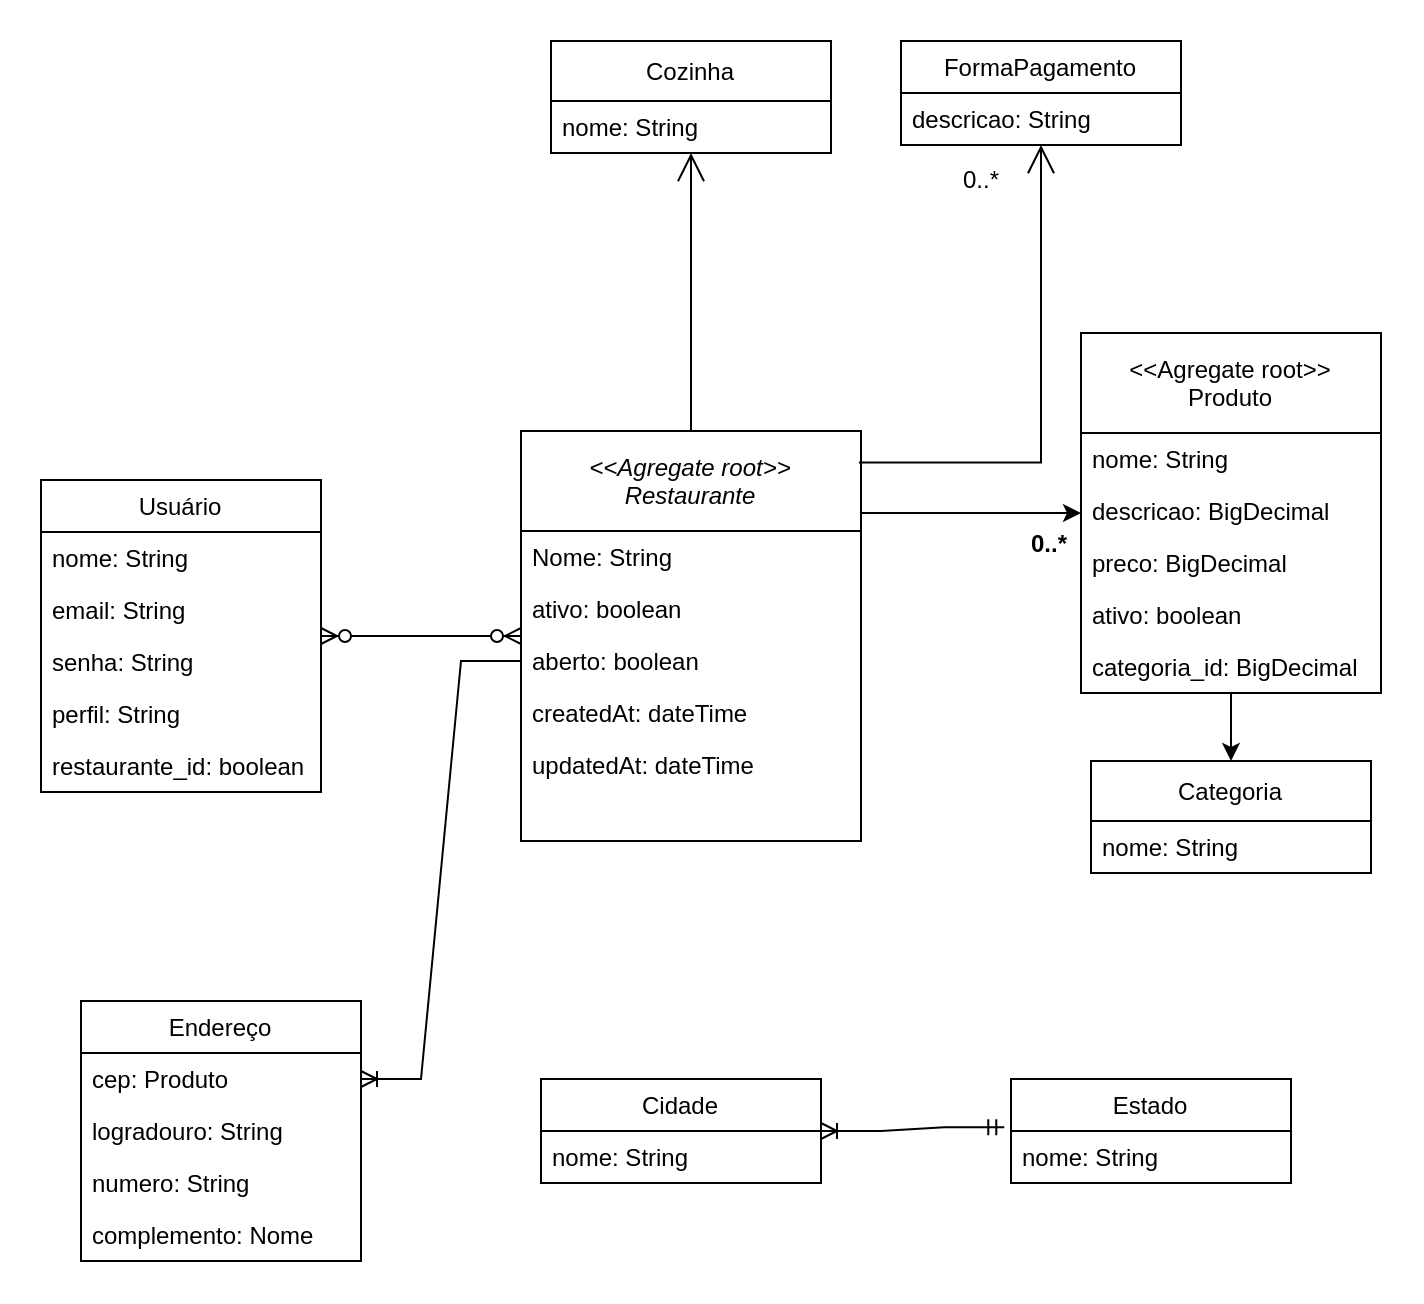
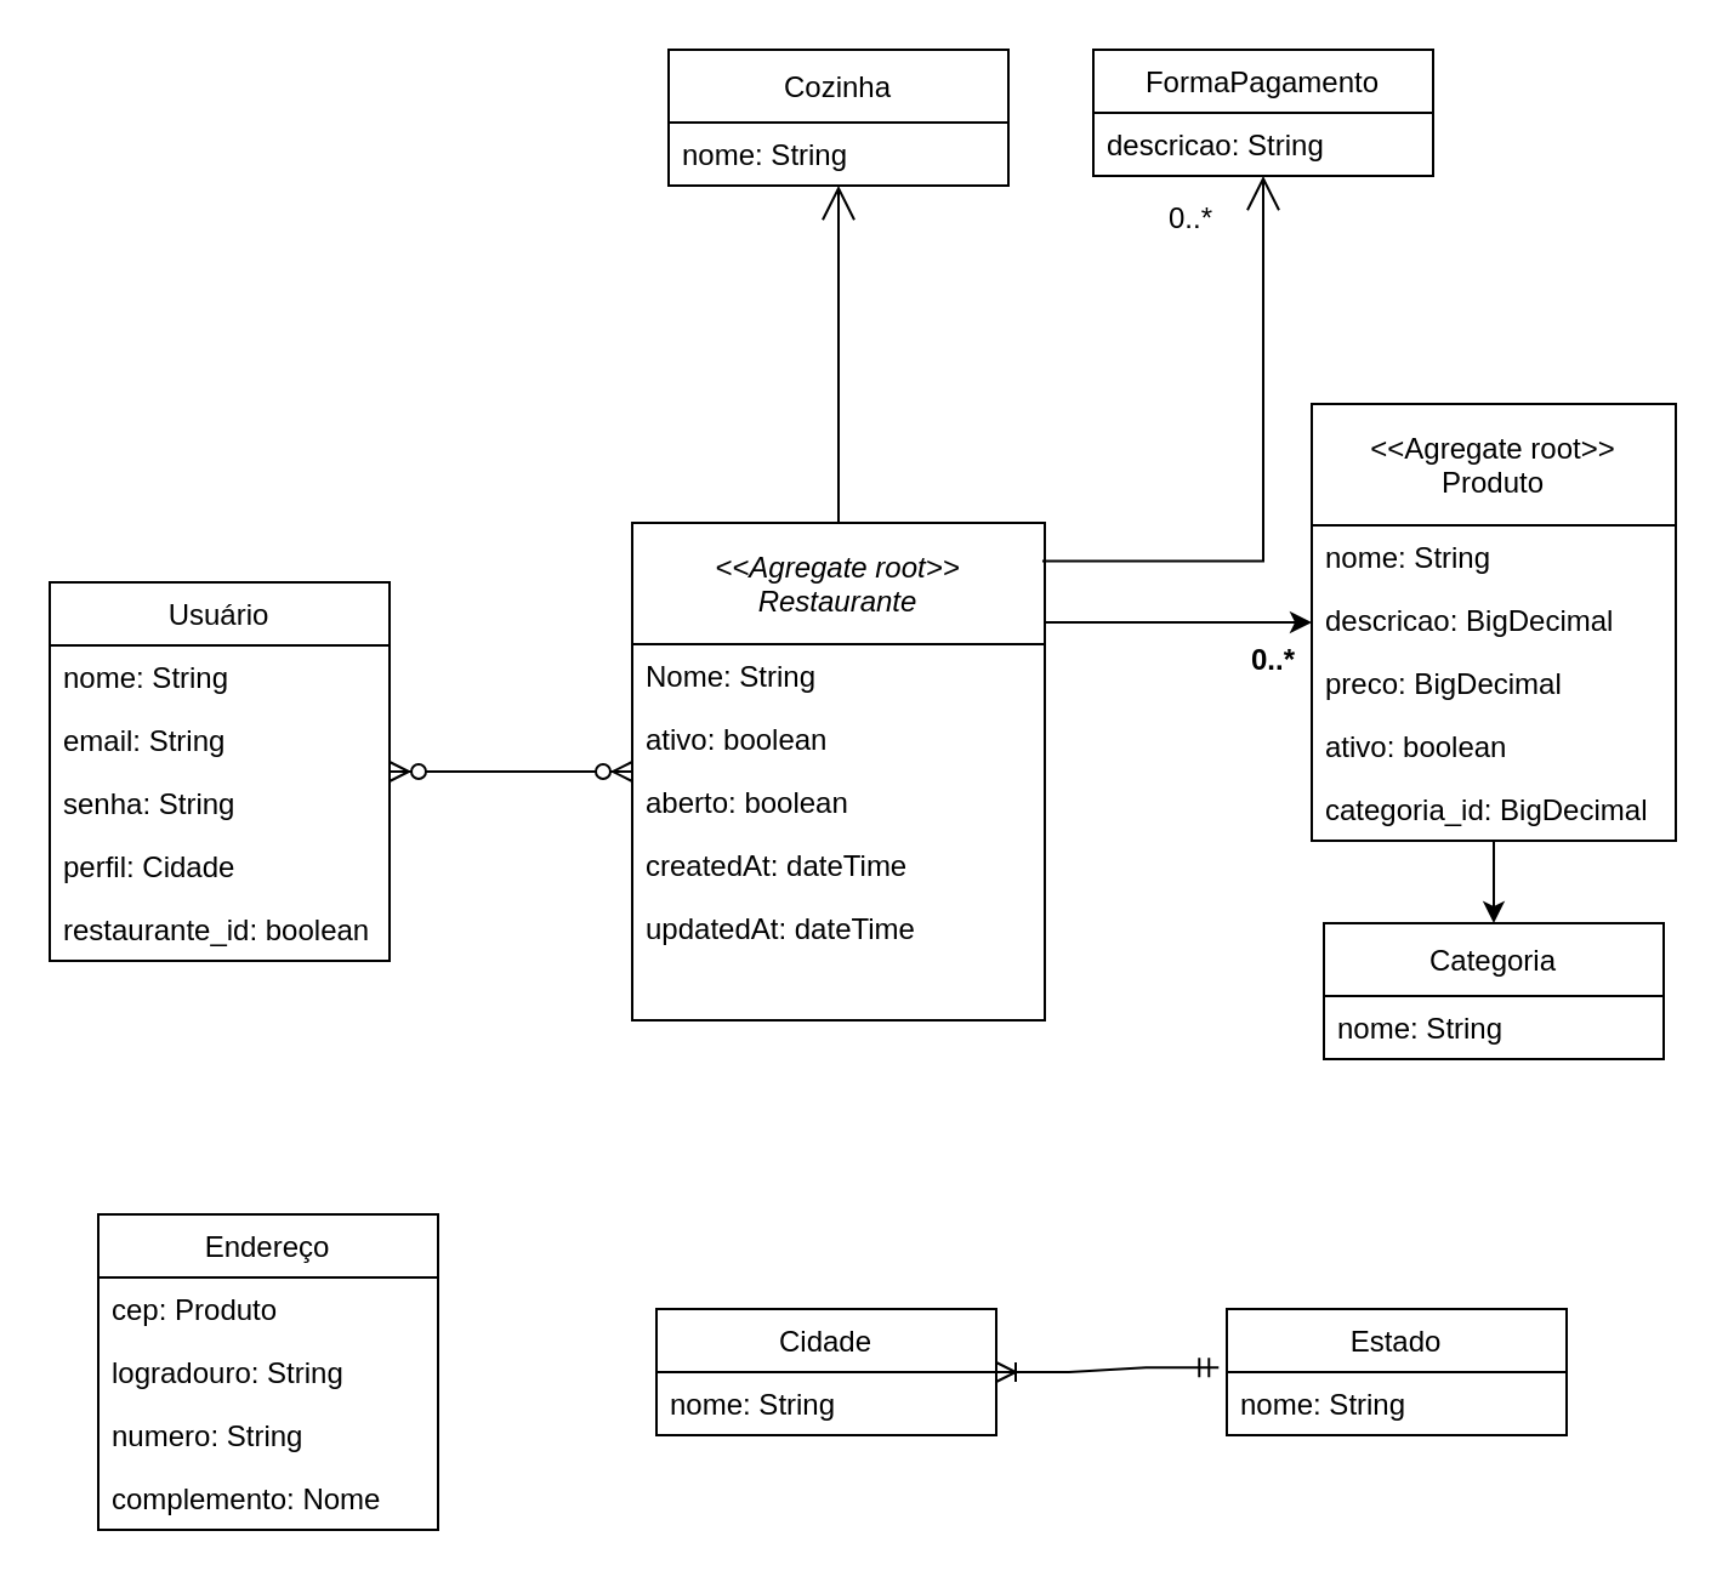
  <mxCell id="0" />
  <mxCell id="1" parent="0" />
  <mxCell id="2" value="&lt;&lt;Agregate root&gt;&gt;&#10;Restaurante" style="swimlane;fontStyle=2;align=center;verticalAlign=middle;childLayout=stackLayout;horizontal=1;startSize=50;horizontalStack=0;resizeParent=1;resizeLast=0;collapsible=1;marginBottom=0;rounded=0;shadow=0;strokeWidth=1;" parent="1" vertex="1"><mxGeometry x="260" y="215" width="170" height="205" as="geometry"><mxRectangle x="240" y="280" width="160" height="40" as="alternateBounds" /></mxGeometry></mxCell>
  <mxCell id="3" value="Nome: String" style="text;align=left;verticalAlign=top;spacingLeft=4;spacingRight=4;overflow=hidden;rotatable=0;points=[[0,0.5],[1,0.5]];portConstraint=eastwest;" parent="2" vertex="1"><mxGeometry y="50" width="170" height="26" as="geometry" /></mxCell>
  <mxCell id="4" value="ativo: boolean" style="text;align=left;verticalAlign=top;spacingLeft=4;spacingRight=4;overflow=hidden;rotatable=0;points=[[0,0.5],[1,0.5]];portConstraint=eastwest;rounded=0;shadow=0;html=0;" parent="2" vertex="1"><mxGeometry y="76" width="170" height="26" as="geometry" /></mxCell>
  <mxCell id="5" value="aberto: boolean" style="text;align=left;verticalAlign=top;spacingLeft=4;spacingRight=4;overflow=hidden;rotatable=0;points=[[0,0.5],[1,0.5]];portConstraint=eastwest;rounded=0;shadow=0;html=0;" parent="2" vertex="1"><mxGeometry y="102" width="170" height="26" as="geometry" /></mxCell>
  <mxCell id="6" value="createdAt: dateTime" style="text;align=left;verticalAlign=top;spacingLeft=4;spacingRight=4;overflow=hidden;rotatable=0;points=[[0,0.5],[1,0.5]];portConstraint=eastwest;" parent="2" vertex="1"><mxGeometry y="128" width="170" height="26" as="geometry" /></mxCell>
  <mxCell id="7" value="updatedAt: dateTime" style="text;align=left;verticalAlign=top;spacingLeft=4;spacingRight=4;overflow=hidden;rotatable=0;points=[[0,0.5],[1,0.5]];portConstraint=eastwest;" parent="2" vertex="1"><mxGeometry y="154" width="170" height="24" as="geometry" /></mxCell>
  <mxCell id="8" value="" style="line;html=1;strokeWidth=1;align=left;verticalAlign=middle;spacingTop=-1;spacingLeft=3;spacingRight=3;rotatable=0;labelPosition=right;points=[];portConstraint=eastwest;" parent="2" vertex="1"><mxGeometry y="178" width="170" as="geometry" /></mxCell>
  <mxCell id="9" value="" style="endArrow=open;endFill=1;endSize=12;html=1;rounded=0;edgeStyle=orthogonalEdgeStyle;exitX=0.5;exitY=0;exitDx=0;exitDy=0;" parent="1" source="2" target="10" edge="1"><mxGeometry width="160" relative="1" as="geometry"><mxPoint x="280" y="-50" as="sourcePoint" /><mxPoint x="250" y="27.012" as="targetPoint" /></mxGeometry></mxCell>
  <mxCell id="10" value="Cozinha" style="swimlane;fontStyle=0;childLayout=stackLayout;horizontal=1;startSize=30;fillColor=none;horizontalStack=0;resizeParent=1;resizeParentMax=0;resizeLast=0;collapsible=1;marginBottom=0;spacingTop=3;perimeterSpacing=0;spacingBottom=3;" parent="1" vertex="1"><mxGeometry x="275" y="20" width="140" height="56" as="geometry"><mxRectangle x="230" y="110" width="130" height="30" as="alternateBounds" /></mxGeometry></mxCell>
  <mxCell id="11" value="nome: String" style="text;strokeColor=none;fillColor=none;align=left;verticalAlign=top;spacingLeft=4;spacingRight=4;overflow=hidden;rotatable=0;points=[[0,0.5],[1,0.5]];portConstraint=eastwest;" parent="10" vertex="1"><mxGeometry y="30" width="140" height="26" as="geometry" /></mxCell>
  <mxCell id="12" value="FormaPagamento" style="swimlane;fontStyle=0;childLayout=stackLayout;horizontal=1;startSize=26;fillColor=none;horizontalStack=0;resizeParent=1;resizeParentMax=0;resizeLast=0;collapsible=1;marginBottom=0;" parent="1" vertex="1"><mxGeometry x="450" y="20" width="140" height="52" as="geometry" /></mxCell>
  <mxCell id="13" value="descricao: String" style="text;strokeColor=none;fillColor=none;align=left;verticalAlign=top;spacingLeft=4;spacingRight=4;overflow=hidden;rotatable=0;points=[[0,0.5],[1,0.5]];portConstraint=eastwest;" parent="12" vertex="1"><mxGeometry y="26" width="140" height="26" as="geometry" /></mxCell>
  <mxCell id="14" value="" style="endArrow=open;endFill=1;endSize=12;html=1;rounded=0;edgeStyle=orthogonalEdgeStyle;exitX=0.994;exitY=0.077;exitDx=0;exitDy=0;exitPerimeter=0;" parent="1" source="2" target="12" edge="1"><mxGeometry width="160" relative="1" as="geometry"><mxPoint x="434" y="230" as="sourcePoint" /><mxPoint x="275" y="96" as="targetPoint" /></mxGeometry></mxCell>
  <mxCell id="15" value="&lt;&lt;Agregate root&gt;&gt;&#10;Produto" style="swimlane;fontStyle=0;childLayout=stackLayout;horizontal=1;startSize=50;fillColor=none;horizontalStack=0;resizeParent=1;resizeParentMax=0;resizeLast=0;collapsible=1;marginBottom=0;" parent="1" vertex="1"><mxGeometry x="540" y="166" width="150" height="180" as="geometry" /></mxCell>
  <mxCell id="16" value="nome: String" style="text;strokeColor=none;fillColor=none;align=left;verticalAlign=top;spacingLeft=4;spacingRight=4;overflow=hidden;rotatable=0;points=[[0,0.5],[1,0.5]];portConstraint=eastwest;" parent="15" vertex="1"><mxGeometry y="50" width="150" height="26" as="geometry" /></mxCell>
  <mxCell id="17" value="descricao: BigDecimal" style="text;strokeColor=none;fillColor=none;align=left;verticalAlign=top;spacingLeft=4;spacingRight=4;overflow=hidden;rotatable=0;points=[[0,0.5],[1,0.5]];portConstraint=eastwest;" parent="15" vertex="1"><mxGeometry y="76" width="150" height="26" as="geometry" /></mxCell>
  <mxCell id="18" value="preco: BigDecimal" style="text;strokeColor=none;fillColor=none;align=left;verticalAlign=top;spacingLeft=4;spacingRight=4;overflow=hidden;rotatable=0;points=[[0,0.5],[1,0.5]];portConstraint=eastwest;" parent="15" vertex="1"><mxGeometry y="102" width="150" height="26" as="geometry" /></mxCell>
  <mxCell id="19" value="ativo: boolean" style="text;strokeColor=none;fillColor=none;align=left;verticalAlign=top;spacingLeft=4;spacingRight=4;overflow=hidden;rotatable=0;points=[[0,0.5],[1,0.5]];portConstraint=eastwest;" parent="15" vertex="1"><mxGeometry y="128" width="150" height="26" as="geometry" /></mxCell>
  <mxCell id="20" value="categoria_id: BigDecimal" style="text;strokeColor=none;fillColor=none;align=left;verticalAlign=top;spacingLeft=4;spacingRight=4;overflow=hidden;rotatable=0;points=[[0,0.5],[1,0.5]];portConstraint=eastwest;" parent="15" vertex="1"><mxGeometry y="154" width="150" height="26" as="geometry" /></mxCell>
  <mxCell id="21" value="" style="endArrow=classic;html=1;rounded=0;exitX=1;exitY=0.2;exitDx=0;exitDy=0;exitPerimeter=0;" parent="1" source="2" target="15" edge="1"><mxGeometry width="50" height="50" relative="1" as="geometry"><mxPoint x="435" y="244" as="sourcePoint" /><mxPoint x="500" y="250" as="targetPoint" /></mxGeometry></mxCell>
  <mxCell id="22" value="0..*" style="text;html=1;resizable=0;autosize=1;align=center;verticalAlign=middle;points=[];fillColor=none;strokeColor=none;rounded=0;fontStyle=1" parent="1" vertex="1"><mxGeometry x="509" y="262" width="30" height="20" as="geometry" /></mxCell>
  <mxCell id="23" value="0..*" style="text;html=1;resizable=0;autosize=1;align=center;verticalAlign=middle;points=[];fillColor=none;strokeColor=none;rounded=0;" parent="1" vertex="1"><mxGeometry x="475" y="80" width="30" height="20" as="geometry" /></mxCell>
  <mxCell id="24" value="Usuário" style="swimlane;fontStyle=0;childLayout=stackLayout;horizontal=1;startSize=26;fillColor=none;horizontalStack=0;resizeParent=1;resizeParentMax=0;resizeLast=0;collapsible=1;marginBottom=0;" parent="1" vertex="1"><mxGeometry x="20" y="239.5" width="140" height="156" as="geometry" /></mxCell>
  <mxCell id="25" value="nome: String" style="text;strokeColor=none;fillColor=none;align=left;verticalAlign=top;spacingLeft=4;spacingRight=4;overflow=hidden;rotatable=0;points=[[0,0.5],[1,0.5]];portConstraint=eastwest;" parent="24" vertex="1"><mxGeometry y="26" width="140" height="26" as="geometry" /></mxCell>
  <mxCell id="26" value="email: String" style="text;strokeColor=none;fillColor=none;align=left;verticalAlign=top;spacingLeft=4;spacingRight=4;overflow=hidden;rotatable=0;points=[[0,0.5],[1,0.5]];portConstraint=eastwest;" parent="24" vertex="1"><mxGeometry y="52" width="140" height="26" as="geometry" /></mxCell>
  <mxCell id="27" value="senha: String" style="text;strokeColor=none;fillColor=none;align=left;verticalAlign=top;spacingLeft=4;spacingRight=4;overflow=hidden;rotatable=0;points=[[0,0.5],[1,0.5]];portConstraint=eastwest;" parent="24" vertex="1"><mxGeometry y="78" width="140" height="26" as="geometry" /></mxCell>
- <mxCell id="28" value="perfil: String" style="text;strokeColor=none;fillColor=none;align=left;verticalAlign=top;spacingLeft=4;spacingRight=4;overflow=hidden;rotatable=0;points=[[0,0.5],[1,0.5]];portConstraint=eastwest;" parent="24" vertex="1"><mxGeometry y="104" width="140" height="26" as="geometry" /></mxCell>
+ <mxCell id="28" value="perfil: Cidade" style="text;strokeColor=none;fillColor=none;align=left;verticalAlign=top;spacingLeft=4;spacingRight=4;overflow=hidden;rotatable=0;points=[[0,0.5],[1,0.5]];portConstraint=eastwest;" parent="24" vertex="1"><mxGeometry y="104" width="140" height="26" as="geometry" /></mxCell>
  <mxCell id="29" value="restaurante_id: boolean" style="text;strokeColor=none;fillColor=none;align=left;verticalAlign=top;spacingLeft=4;spacingRight=4;overflow=hidden;rotatable=0;points=[[0,0.5],[1,0.5]];portConstraint=eastwest;" parent="24" vertex="1"><mxGeometry y="130" width="140" height="26" as="geometry" /></mxCell>
  <mxCell id="30" value="" style="edgeStyle=entityRelationEdgeStyle;fontSize=12;html=1;endArrow=ERzeroToMany;endFill=1;startArrow=ERzeroToMany;rounded=0;" parent="1" source="24" target="2" edge="1"><mxGeometry width="100" height="100" relative="1" as="geometry"><mxPoint x="310" y="430" as="sourcePoint" /><mxPoint x="170" y="340" as="targetPoint" /></mxGeometry></mxCell>
  <mxCell id="31" value="Endereço" style="swimlane;fontStyle=0;childLayout=stackLayout;horizontal=1;startSize=26;fillColor=none;horizontalStack=0;resizeParent=1;resizeParentMax=0;resizeLast=0;collapsible=1;marginBottom=0;" parent="1" vertex="1"><mxGeometry x="40" y="500" width="140" height="130" as="geometry" /></mxCell>
  <mxCell id="32" value="cep: Produto" style="text;strokeColor=none;fillColor=none;align=left;verticalAlign=top;spacingLeft=4;spacingRight=4;overflow=hidden;rotatable=0;points=[[0,0.5],[1,0.5]];portConstraint=eastwest;" parent="31" vertex="1"><mxGeometry y="26" width="140" height="26" as="geometry" /></mxCell>
  <mxCell id="33" value="logradouro: String" style="text;strokeColor=none;fillColor=none;align=left;verticalAlign=top;spacingLeft=4;spacingRight=4;overflow=hidden;rotatable=0;points=[[0,0.5],[1,0.5]];portConstraint=eastwest;" parent="31" vertex="1"><mxGeometry y="52" width="140" height="26" as="geometry" /></mxCell>
  <mxCell id="34" value="numero: String" style="text;strokeColor=none;fillColor=none;align=left;verticalAlign=top;spacingLeft=4;spacingRight=4;overflow=hidden;rotatable=0;points=[[0,0.5],[1,0.5]];portConstraint=eastwest;" parent="31" vertex="1"><mxGeometry y="78" width="140" height="26" as="geometry" /></mxCell>
  <mxCell id="35" value="complemento: Nome" style="text;strokeColor=none;fillColor=none;align=left;verticalAlign=top;spacingLeft=4;spacingRight=4;overflow=hidden;rotatable=0;points=[[0,0.5],[1,0.5]];portConstraint=eastwest;" parent="31" vertex="1"><mxGeometry y="104" width="140" height="26" as="geometry" /></mxCell>
  <mxCell id="36" value="Cidade" style="swimlane;fontStyle=0;childLayout=stackLayout;horizontal=1;startSize=26;fillColor=none;horizontalStack=0;resizeParent=1;resizeParentMax=0;resizeLast=0;collapsible=1;marginBottom=0;" parent="1" vertex="1"><mxGeometry x="270" y="539" width="140" height="52" as="geometry" /></mxCell>
  <mxCell id="37" value="nome: String" style="text;strokeColor=none;fillColor=none;align=left;verticalAlign=top;spacingLeft=4;spacingRight=4;overflow=hidden;rotatable=0;points=[[0,0.5],[1,0.5]];portConstraint=eastwest;" parent="36" vertex="1"><mxGeometry y="26" width="140" height="26" as="geometry" /></mxCell>
  <mxCell id="38" value="Estado" style="swimlane;fontStyle=0;childLayout=stackLayout;horizontal=1;startSize=26;fillColor=none;horizontalStack=0;resizeParent=1;resizeParentMax=0;resizeLast=0;collapsible=1;marginBottom=0;" parent="1" vertex="1"><mxGeometry x="505" y="539" width="140" height="52" as="geometry" /></mxCell>
  <mxCell id="39" value="nome: String" style="text;strokeColor=none;fillColor=none;align=left;verticalAlign=top;spacingLeft=4;spacingRight=4;overflow=hidden;rotatable=0;points=[[0,0.5],[1,0.5]];portConstraint=eastwest;" parent="38" vertex="1"><mxGeometry y="26" width="140" height="26" as="geometry" /></mxCell>
  <mxCell id="40" value="" style="edgeStyle=entityRelationEdgeStyle;fontSize=12;html=1;endArrow=ERoneToMany;startArrow=ERmandOne;rounded=0;exitX=-0.024;exitY=-0.07;exitDx=0;exitDy=0;exitPerimeter=0;" parent="1" source="39" target="36" edge="1"><mxGeometry width="100" height="100" relative="1" as="geometry"><mxPoint x="475" y="710" as="sourcePoint" /><mxPoint x="385" y="710" as="targetPoint" /></mxGeometry></mxCell>
- <mxCell id="41" value="" style="edgeStyle=entityRelationEdgeStyle;fontSize=12;html=1;endArrow=ERoneToMany;rounded=0;entryX=1;entryY=0.5;entryDx=0;entryDy=0;exitX=0;exitY=0.5;exitDx=0;exitDy=0;" parent="1" source="5" target="32" edge="1"><mxGeometry width="100" height="100" relative="1" as="geometry"><mxPoint x="520" y="370" as="sourcePoint" /><mxPoint x="620" y="270" as="targetPoint" /></mxGeometry></mxCell>
  <mxCell id="42" value="Categoria" style="swimlane;fontStyle=0;childLayout=stackLayout;horizontal=1;startSize=30;fillColor=none;horizontalStack=0;resizeParent=1;resizeParentMax=0;resizeLast=0;collapsible=1;marginBottom=0;spacingTop=3;perimeterSpacing=0;spacingBottom=3;" parent="1" vertex="1"><mxGeometry x="545" y="380" width="140" height="56" as="geometry"><mxRectangle x="230" y="110" width="130" height="30" as="alternateBounds" /></mxGeometry></mxCell>
  <mxCell id="43" value="nome: String" style="text;strokeColor=none;fillColor=none;align=left;verticalAlign=top;spacingLeft=4;spacingRight=4;overflow=hidden;rotatable=0;points=[[0,0.5],[1,0.5]];portConstraint=eastwest;" parent="42" vertex="1"><mxGeometry y="30" width="140" height="26" as="geometry" /></mxCell>
  <mxCell id="44" value="" style="endArrow=classic;html=1;rounded=0;" parent="1" source="15" target="42" edge="1"><mxGeometry width="50" height="50" relative="1" as="geometry"><mxPoint x="445" y="254" as="sourcePoint" /><mxPoint x="547.76" y="254.006" as="targetPoint" /></mxGeometry></mxCell>
